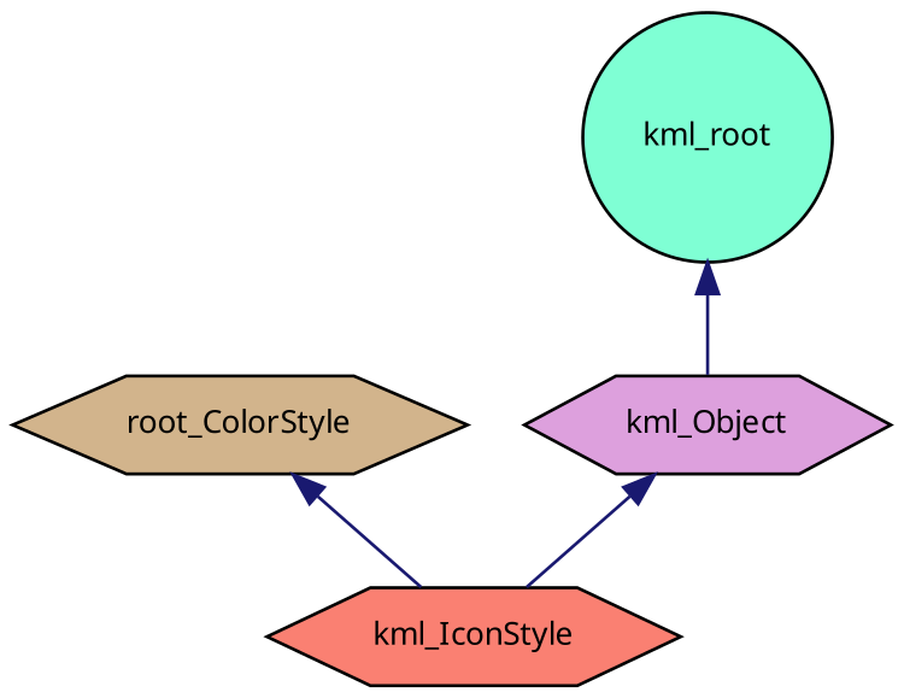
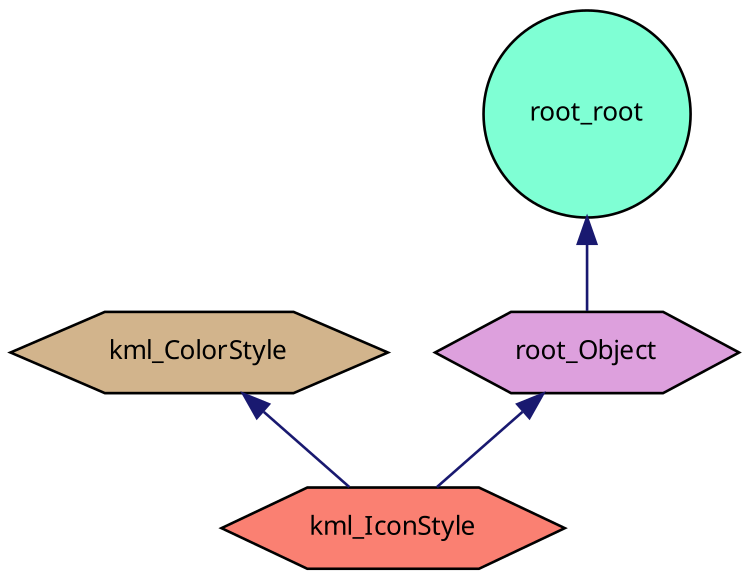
  digraph {
    fontname="Noto Sans"
    node [color=black fontname="Noto Sans" fontsize=10 shape=hexagon style=filled]
    edge [color=midnightblue dir=back fontname="Noto Sans" fontsize=10 labelfontname=FreeSans labelfontsize=10 style=solid]
    n1 [fillcolor=salmon fontcolor=black height=0.2 label=kml_IconStyle width=0.4]
-   n2 [fillcolor=tan height=0.2 label=root_ColorStyle width=0.4]
-   n3 [fillcolor=plum height=0.2 label=kml_Object width=0.4]
-   n4 [fillcolor=aquamarine height=0.2 label=kml_root shape=circle width=0.4]
+   n2 [fillcolor=tan height=0.2 label=kml_ColorStyle width=0.4]
+   n3 [fillcolor=plum height=0.2 label=root_Object width=0.4]
+   n4 [fillcolor=aquamarine height=0.2 label=root_root shape=circle width=0.4]
    n2 -> n1
    n3 -> n1
    n4 -> n3
  }
